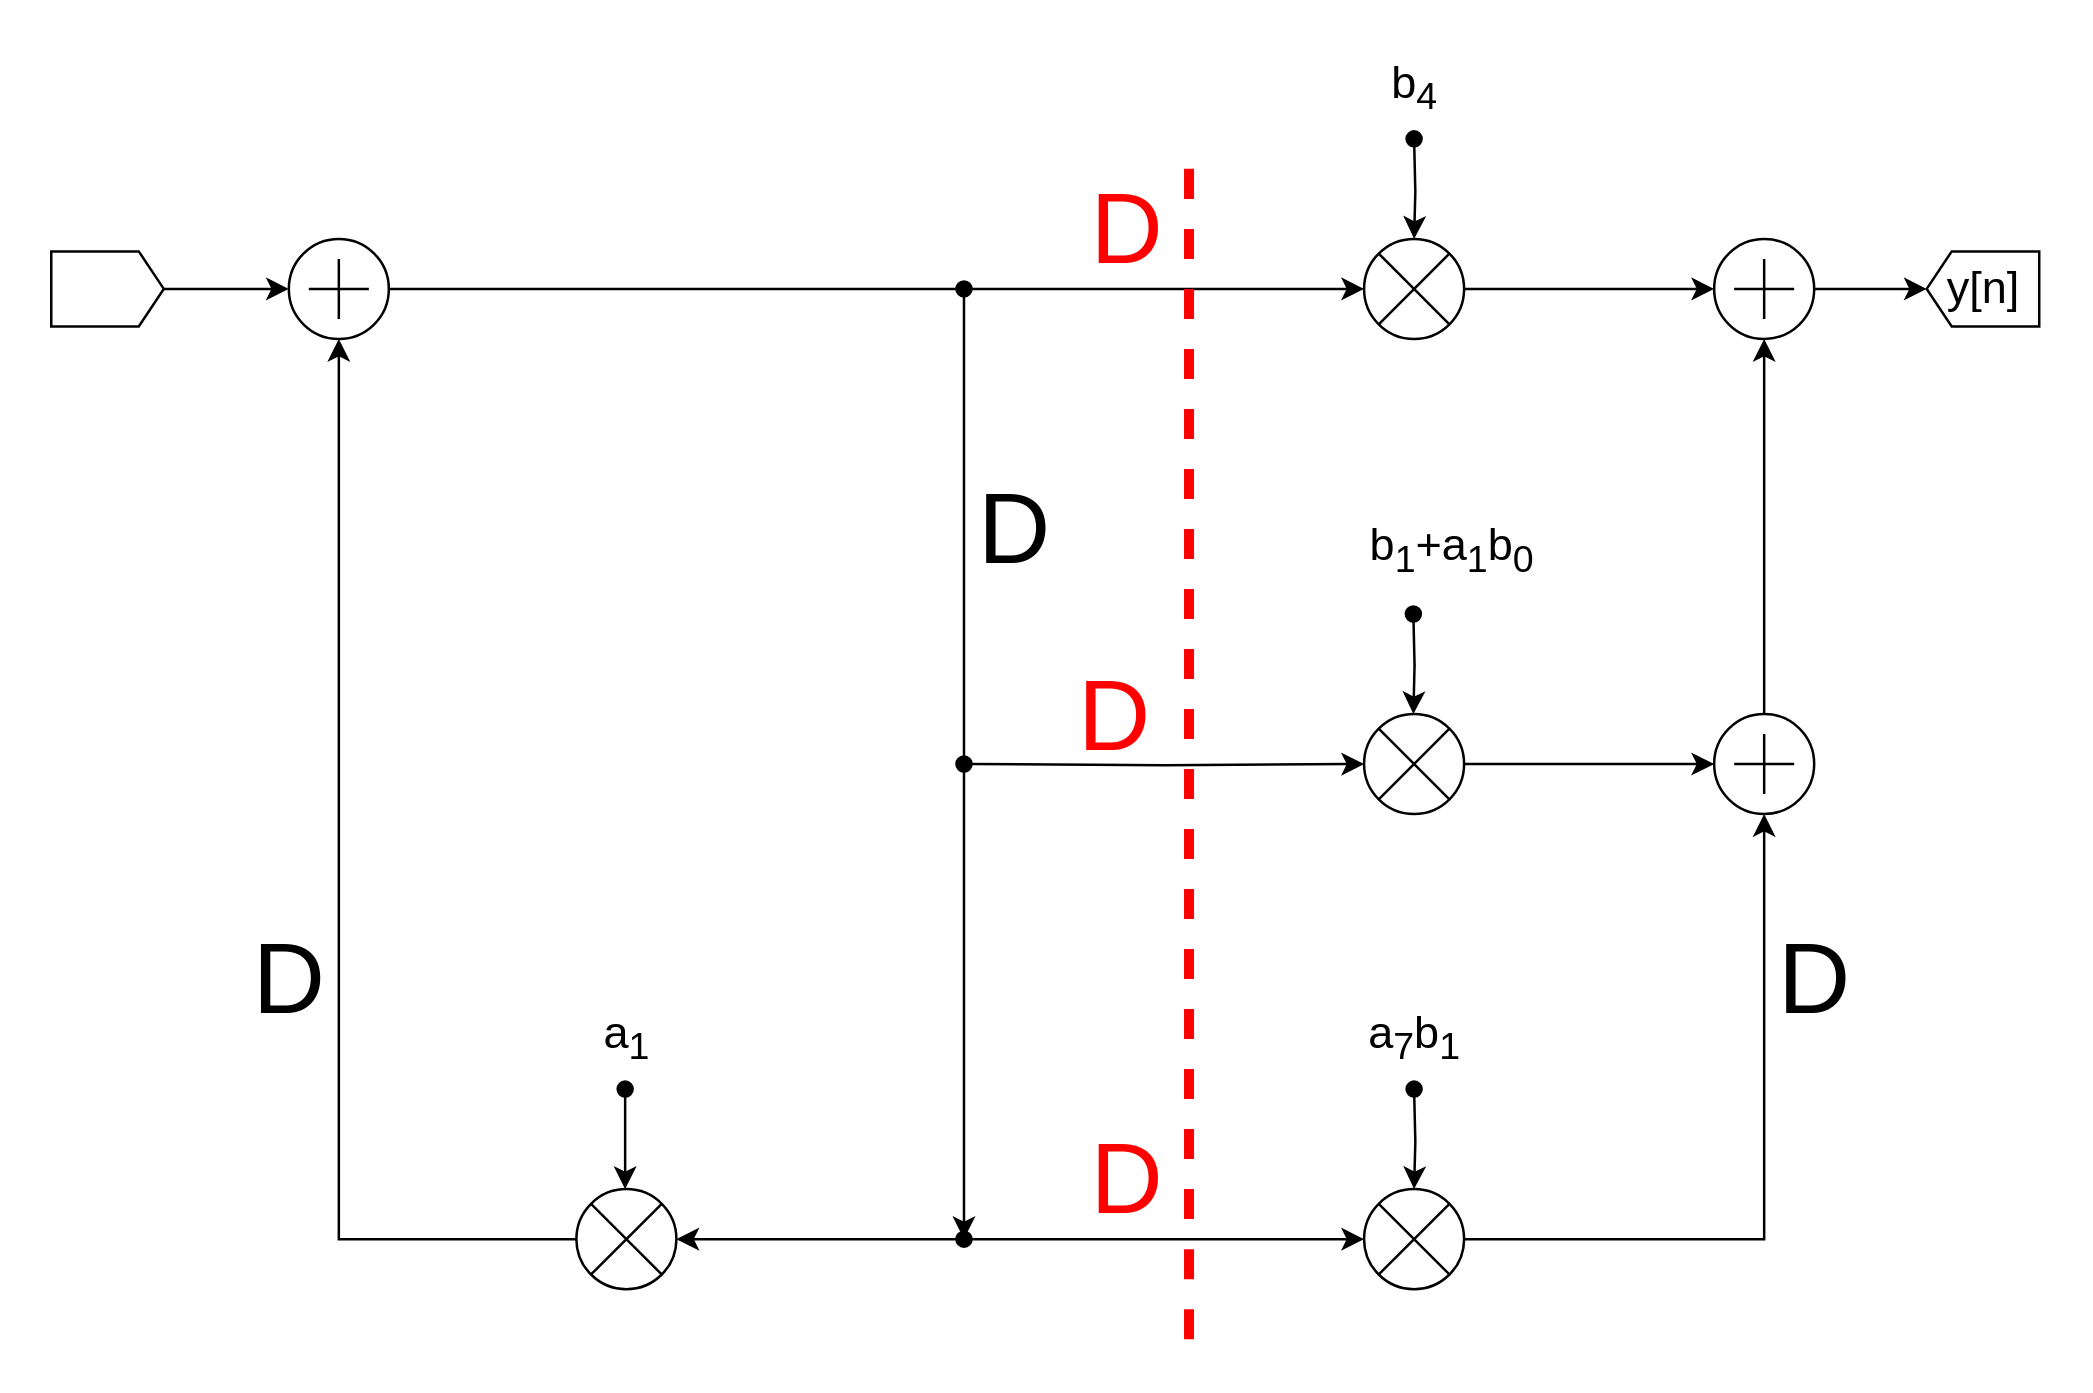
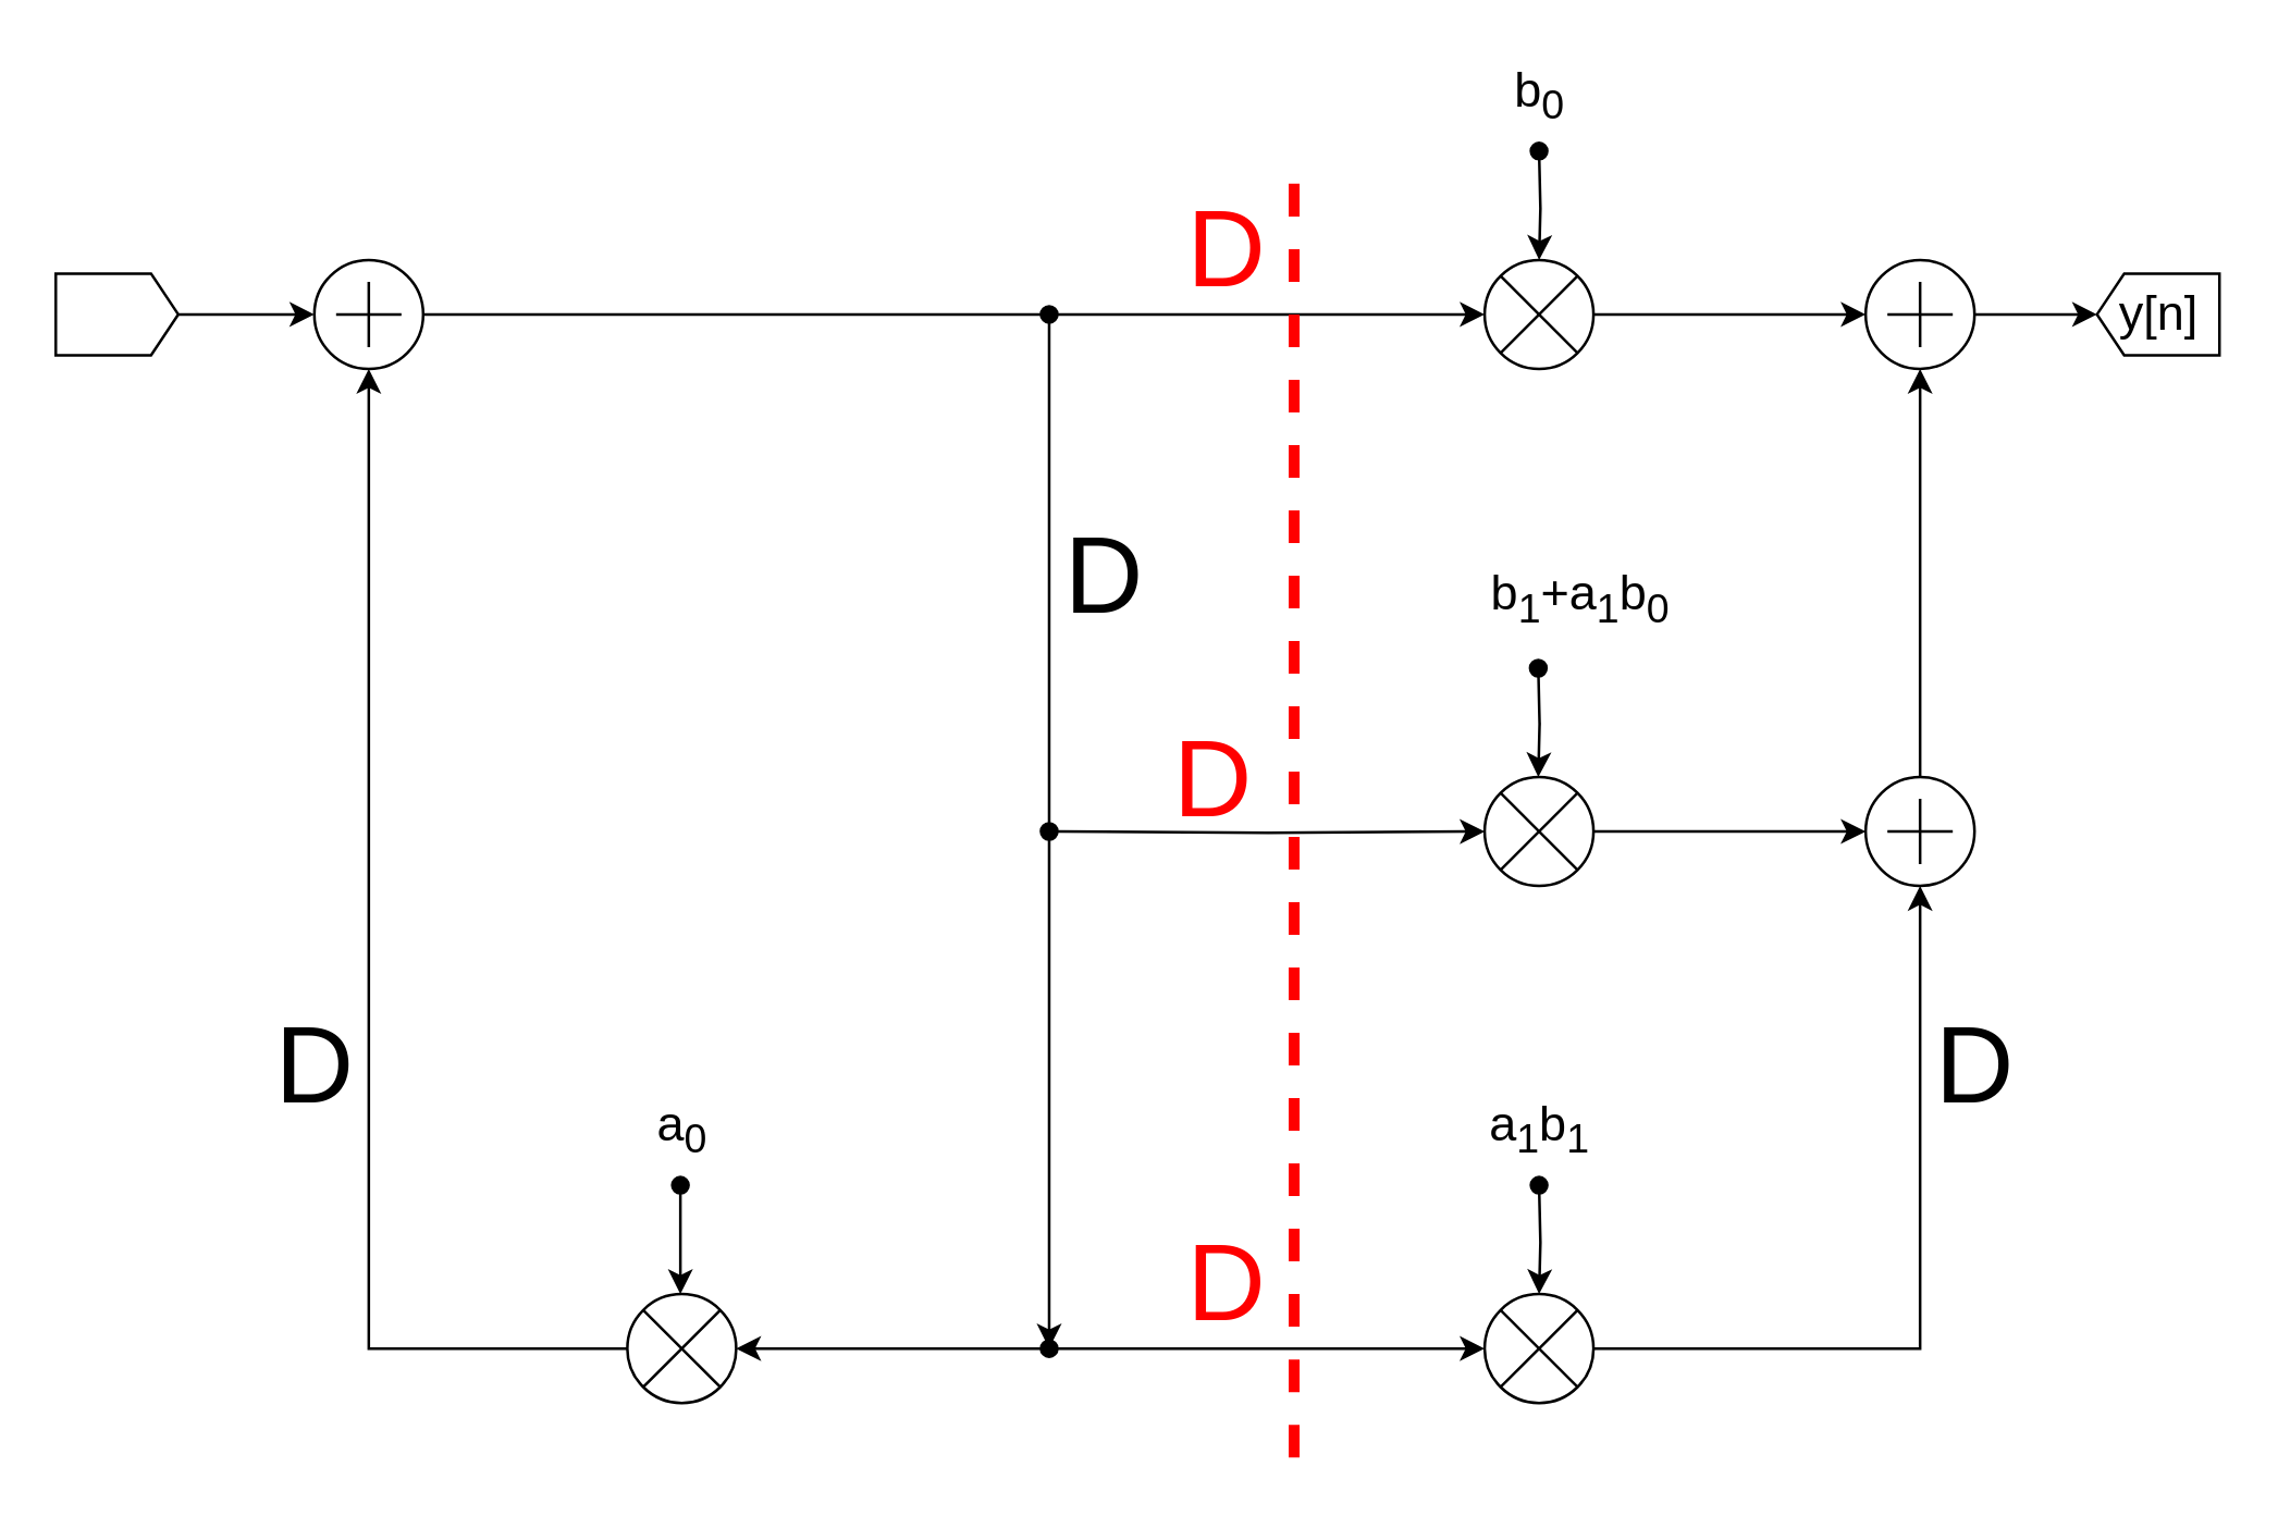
  <mxCell id="0" />
  <mxCell id="1" parent="0" />
  <mxCell id="2" style="edgeStyle=orthogonalEdgeStyle;rounded=0;orthogonalLoop=1;jettySize=auto;html=1;entryX=0;entryY=0.5;entryDx=0;entryDy=0;entryPerimeter=0;" parent="1" source="4" target="6" edge="1"><mxGeometry relative="1" as="geometry" /></mxCell>
  <mxCell id="3" style="edgeStyle=orthogonalEdgeStyle;rounded=0;orthogonalLoop=1;jettySize=auto;html=1;startArrow=oval;startFill=1;" parent="1" target="4" edge="1"><mxGeometry relative="1" as="geometry"><mxPoint x="565" y="55" as="sourcePoint" /></mxGeometry></mxCell>
  <mxCell id="4" value="" style="verticalLabelPosition=bottom;shadow=0;dashed=0;align=center;html=1;verticalAlign=top;shape=mxgraph.electrical.abstract.multiplier;" parent="1" vertex="1"><mxGeometry x="545" y="95" width="40" height="40" as="geometry" /></mxCell>
  <mxCell id="5" value="" style="edgeStyle=orthogonalEdgeStyle;rounded=0;orthogonalLoop=1;jettySize=auto;html=1;" parent="1" source="6" edge="1"><mxGeometry relative="1" as="geometry"><mxPoint x="770" y="115" as="targetPoint" /></mxGeometry></mxCell>
  <mxCell id="6" value="" style="verticalLabelPosition=bottom;shadow=0;dashed=0;align=center;html=1;verticalAlign=top;shape=mxgraph.electrical.abstract.summation_point;" parent="1" vertex="1"><mxGeometry x="685" y="95" width="40" height="40" as="geometry" /></mxCell>
  <mxCell id="7" style="edgeStyle=orthogonalEdgeStyle;rounded=0;orthogonalLoop=1;jettySize=auto;html=1;entryX=0;entryY=0.5;entryDx=0;entryDy=0;entryPerimeter=0;" parent="1" source="8" target="4" edge="1"><mxGeometry relative="1" as="geometry" /></mxCell>
  <mxCell id="8" value="" style="verticalLabelPosition=bottom;shadow=0;dashed=0;align=center;html=1;verticalAlign=top;shape=mxgraph.electrical.abstract.summation_point;" parent="1" vertex="1"><mxGeometry x="115" y="95" width="40" height="40" as="geometry" /></mxCell>
  <mxCell id="9" value="" style="edgeStyle=orthogonalEdgeStyle;rounded=0;orthogonalLoop=1;jettySize=auto;html=1;" parent="1" source="10" target="8" edge="1"><mxGeometry relative="1" as="geometry" /></mxCell>
  <mxCell id="10" value="" style="shape=mxgraph.arrows2.arrow;verticalLabelPosition=bottom;shadow=0;dashed=0;align=center;html=1;verticalAlign=top;strokeWidth=1;dy=0;dx=10;notch=0;" parent="1" vertex="1"><mxGeometry x="20" y="100" width="45" height="30" as="geometry" /></mxCell>
  <mxCell id="11" value="" style="edgeStyle=orthogonalEdgeStyle;rounded=0;orthogonalLoop=1;jettySize=auto;html=1;startArrow=oval;startFill=1;entryX=1;entryY=0.5;entryDx=0;entryDy=0;entryPerimeter=0;" parent="1" edge="1"><mxGeometry relative="1" as="geometry"><mxPoint x="385" y="495" as="sourcePoint" /><mxPoint x="270" y="495" as="targetPoint" /><Array as="points"><mxPoint x="355" y="495" /></Array></mxGeometry></mxCell>
  <mxCell id="12" value="" style="edgeStyle=orthogonalEdgeStyle;rounded=0;orthogonalLoop=1;jettySize=auto;html=1;entryX=0;entryY=0.5;entryDx=0;entryDy=0;entryPerimeter=0;" parent="1" target="19" edge="1"><mxGeometry relative="1" as="geometry"><mxPoint x="385" y="495" as="sourcePoint" /><mxPoint x="555" y="534.5" as="targetPoint" /><Array as="points"><mxPoint x="385" y="495" /></Array></mxGeometry></mxCell>
  <mxCell id="13" value="&lt;font style=&quot;font-size: 18px&quot;&gt;y[n]&lt;/font&gt;" style="text;html=1;strokeColor=none;fillColor=none;align=center;verticalAlign=middle;whiteSpace=wrap;rounded=0;" parent="1" vertex="1"><mxGeometry x="772.5" y="105" width="40" height="20" as="geometry" /></mxCell>
- <mxCell id="14" value="&lt;font style=&quot;font-size: 18px&quot;&gt;b&lt;sub&gt;4&lt;/sub&gt;&lt;/font&gt;" style="text;html=1;align=center;verticalAlign=middle;resizable=0;points=[];autosize=1;" parent="1" vertex="1"><mxGeometry x="550" y="20" width="30" height="30" as="geometry" /></mxCell>
- <mxCell id="15" value="&lt;span style=&quot;font-size: 18px&quot;&gt;a&lt;sub&gt;7&lt;/sub&gt;b&lt;sub&gt;1&lt;/sub&gt;&lt;/span&gt;" style="text;html=1;align=center;verticalAlign=middle;resizable=0;points=[];autosize=1;" parent="1" vertex="1"><mxGeometry x="540" y="400" width="50" height="30" as="geometry" /></mxCell>
- <mxCell id="16" value="&lt;span style=&quot;font-size: 18px&quot;&gt;a&lt;sub&gt;1&lt;/sub&gt;&lt;/span&gt;" style="text;html=1;align=center;verticalAlign=middle;resizable=0;points=[];autosize=1;" parent="1" vertex="1"><mxGeometry x="235" y="400" width="30" height="30" as="geometry" /></mxCell>
+ <mxCell id="14" value="&lt;font style=&quot;font-size: 18px&quot;&gt;b&lt;sub&gt;0&lt;/sub&gt;&lt;/font&gt;" style="text;html=1;align=center;verticalAlign=middle;resizable=0;points=[];autosize=1;" parent="1" vertex="1"><mxGeometry x="550" y="20" width="30" height="30" as="geometry" /></mxCell>
+ <mxCell id="15" value="&lt;span style=&quot;font-size: 18px&quot;&gt;a&lt;sub&gt;1&lt;/sub&gt;b&lt;sub&gt;1&lt;/sub&gt;&lt;/span&gt;" style="text;html=1;align=center;verticalAlign=middle;resizable=0;points=[];autosize=1;" parent="1" vertex="1"><mxGeometry x="540" y="400" width="50" height="30" as="geometry" /></mxCell>
+ <mxCell id="16" value="&lt;span style=&quot;font-size: 18px&quot;&gt;a&lt;sub&gt;0&lt;/sub&gt;&lt;/span&gt;" style="text;html=1;align=center;verticalAlign=middle;resizable=0;points=[];autosize=1;" parent="1" vertex="1"><mxGeometry x="235" y="400" width="30" height="30" as="geometry" /></mxCell>
  <mxCell id="17" style="edgeStyle=orthogonalEdgeStyle;rounded=0;orthogonalLoop=1;jettySize=auto;html=1;startArrow=oval;startFill=1;" parent="1" target="19" edge="1"><mxGeometry relative="1" as="geometry"><mxPoint x="565" y="435" as="sourcePoint" /></mxGeometry></mxCell>
  <mxCell id="18" style="edgeStyle=orthogonalEdgeStyle;rounded=0;orthogonalLoop=1;jettySize=auto;html=1;entryX=0.5;entryY=1;entryDx=0;entryDy=0;entryPerimeter=0;startArrow=none;startFill=0;" parent="1" source="19" target="26" edge="1"><mxGeometry relative="1" as="geometry" /></mxCell>
  <mxCell id="19" value="" style="verticalLabelPosition=bottom;shadow=0;dashed=0;align=center;html=1;verticalAlign=top;shape=mxgraph.electrical.abstract.multiplier;" parent="1" vertex="1"><mxGeometry x="545" y="475" width="40" height="40" as="geometry" /></mxCell>
  <mxCell id="20" style="edgeStyle=orthogonalEdgeStyle;rounded=0;orthogonalLoop=1;jettySize=auto;html=1;startArrow=oval;startFill=1;" parent="1" edge="1"><mxGeometry relative="1" as="geometry"><mxPoint x="249.5" y="435" as="sourcePoint" /><mxPoint x="249.5" y="475" as="targetPoint" /><Array as="points"><mxPoint x="249.5" y="455" /><mxPoint x="249.5" y="455" /></Array></mxGeometry></mxCell>
  <mxCell id="21" style="edgeStyle=orthogonalEdgeStyle;rounded=0;orthogonalLoop=1;jettySize=auto;html=1;startArrow=oval;startFill=1;" parent="1" edge="1"><mxGeometry relative="1" as="geometry"><mxPoint x="385" y="495" as="targetPoint" /><mxPoint x="385" y="115" as="sourcePoint" /></mxGeometry></mxCell>
  <mxCell id="22" style="edgeStyle=orthogonalEdgeStyle;rounded=0;orthogonalLoop=1;jettySize=auto;html=1;entryX=0.5;entryY=1;entryDx=0;entryDy=0;entryPerimeter=0;" parent="1" source="23" target="8" edge="1"><mxGeometry relative="1" as="geometry" /></mxCell>
  <mxCell id="23" value="" style="verticalLabelPosition=bottom;shadow=0;dashed=0;align=center;html=1;verticalAlign=top;shape=mxgraph.electrical.abstract.multiplier;" parent="1" vertex="1"><mxGeometry x="230" y="475" width="40" height="40" as="geometry" /></mxCell>
  <mxCell id="24" style="edgeStyle=orthogonalEdgeStyle;rounded=0;orthogonalLoop=1;jettySize=auto;html=1;startArrow=none;startFill=0;" parent="1" source="29" target="26" edge="1"><mxGeometry relative="1" as="geometry"><mxPoint x="365" y="305" as="sourcePoint" /></mxGeometry></mxCell>
  <mxCell id="25" style="edgeStyle=orthogonalEdgeStyle;rounded=0;orthogonalLoop=1;jettySize=auto;html=1;entryX=0.5;entryY=1;entryDx=0;entryDy=0;entryPerimeter=0;startArrow=none;startFill=0;" parent="1" source="26" target="6" edge="1"><mxGeometry relative="1" as="geometry" /></mxCell>
  <mxCell id="26" value="" style="verticalLabelPosition=bottom;shadow=0;dashed=0;align=center;html=1;verticalAlign=top;shape=mxgraph.electrical.abstract.summation_point;" parent="1" vertex="1"><mxGeometry x="685" y="285" width="40" height="40" as="geometry" /></mxCell>
  <mxCell id="27" style="edgeStyle=orthogonalEdgeStyle;rounded=0;orthogonalLoop=1;jettySize=auto;html=1;startArrow=oval;startFill=1;" parent="1" target="29" edge="1"><mxGeometry relative="1" as="geometry"><mxPoint x="705" y="305" as="targetPoint" /><mxPoint x="385" y="305" as="sourcePoint" /></mxGeometry></mxCell>
  <mxCell id="28" value="" style="group" parent="1" vertex="1" connectable="0"><mxGeometry x="545" y="245" width="40" height="80" as="geometry" /></mxCell>
  <mxCell id="29" value="" style="verticalLabelPosition=bottom;shadow=0;dashed=0;align=center;html=1;verticalAlign=top;shape=mxgraph.electrical.abstract.multiplier;" parent="28" vertex="1"><mxGeometry y="40" width="40" height="40" as="geometry" /></mxCell>
  <mxCell id="30" style="edgeStyle=orthogonalEdgeStyle;rounded=0;orthogonalLoop=1;jettySize=auto;html=1;startArrow=oval;startFill=1;" parent="28" edge="1"><mxGeometry relative="1" as="geometry"><mxPoint x="19.71" as="sourcePoint" /><mxPoint x="19.71" y="40" as="targetPoint" /></mxGeometry></mxCell>
  <mxCell id="31" value="&lt;font style=&quot;font-size: 18px&quot;&gt;b&lt;sub&gt;1&lt;/sub&gt;+a&lt;sub&gt;1&lt;/sub&gt;b&lt;sub&gt;0&lt;/sub&gt;&lt;/font&gt;" style="text;html=1;align=center;verticalAlign=middle;resizable=0;points=[];autosize=1;" parent="1" vertex="1"><mxGeometry x="540" y="205" width="80" height="30" as="geometry" /></mxCell>
  <mxCell id="32" value="&lt;font style=&quot;font-size: 40px&quot;&gt;D&lt;/font&gt;" style="text;html=1;align=center;verticalAlign=middle;resizable=0;points=[];autosize=1;" parent="1" vertex="1"><mxGeometry x="385" y="195" width="40" height="30" as="geometry" /></mxCell>
  <mxCell id="33" value="" style="endArrow=none;dashed=1;html=1;strokeWidth=4;fontColor=#FF0000;strokeColor=#FF0000;" parent="1" edge="1"><mxGeometry width="50" height="50" relative="1" as="geometry"><mxPoint x="475" y="535" as="sourcePoint" /><mxPoint x="475" y="55" as="targetPoint" /></mxGeometry></mxCell>
  <mxCell id="34" value="&lt;font style=&quot;font-size: 40px&quot;&gt;D&lt;/font&gt;" style="text;html=1;align=center;verticalAlign=middle;resizable=0;points=[];autosize=1;fontColor=#FF0000;" parent="1" vertex="1"><mxGeometry x="425" y="270" width="40" height="30" as="geometry" /></mxCell>
  <mxCell id="35" value="&lt;font style=&quot;font-size: 40px&quot;&gt;D&lt;/font&gt;" style="text;html=1;align=center;verticalAlign=middle;resizable=0;points=[];autosize=1;fontColor=#FF0000;" parent="1" vertex="1"><mxGeometry x="430" y="75" width="40" height="30" as="geometry" /></mxCell>
  <mxCell id="36" value="&lt;font style=&quot;font-size: 40px&quot;&gt;D&lt;/font&gt;" style="text;html=1;align=center;verticalAlign=middle;resizable=0;points=[];autosize=1;" parent="1" vertex="1"><mxGeometry x="95" y="375" width="40" height="30" as="geometry" /></mxCell>
  <mxCell id="37" value="&lt;font style=&quot;font-size: 40px&quot;&gt;D&lt;/font&gt;" style="text;html=1;align=center;verticalAlign=middle;resizable=0;points=[];autosize=1;fontColor=#FF0000;" parent="1" vertex="1"><mxGeometry x="430" y="455" width="40" height="30" as="geometry" /></mxCell>
  <mxCell id="38" value="&lt;font style=&quot;font-size: 40px&quot;&gt;D&lt;/font&gt;" style="text;html=1;align=center;verticalAlign=middle;resizable=0;points=[];autosize=1;" parent="1" vertex="1"><mxGeometry x="705" y="375" width="40" height="30" as="geometry" /></mxCell>
  <mxCell id="39" value="" style="shape=mxgraph.arrows2.arrow;verticalLabelPosition=bottom;shadow=0;dashed=0;align=center;html=1;verticalAlign=top;strokeWidth=1;dy=0;dx=10;notch=0;rotation=-180;fillColor=none;" vertex="1" parent="1"><mxGeometry x="770" y="100" width="45" height="30" as="geometry" /></mxCell>
